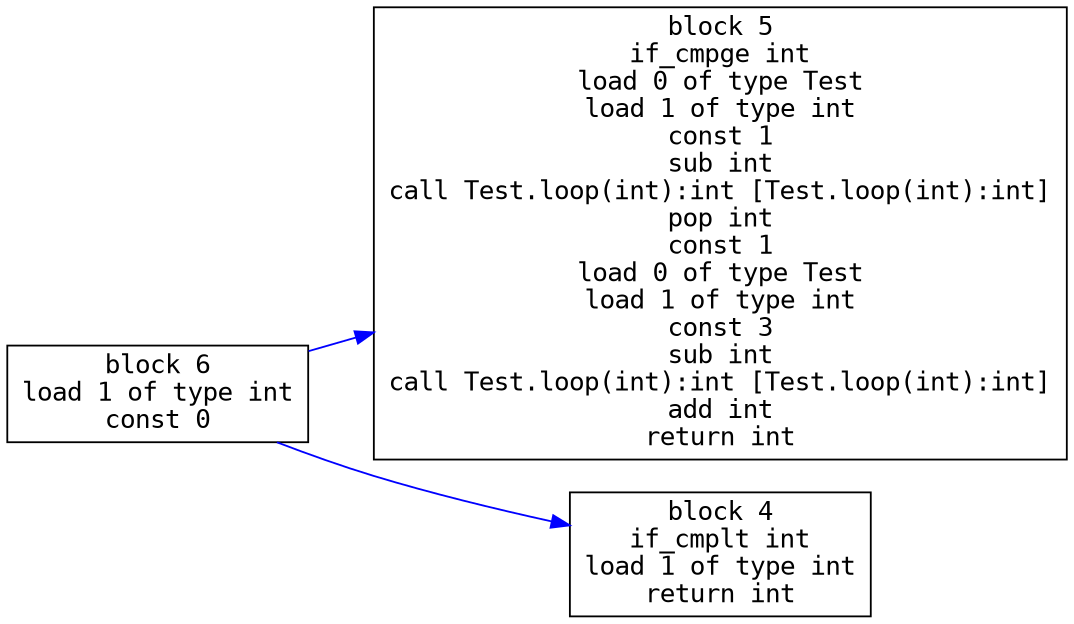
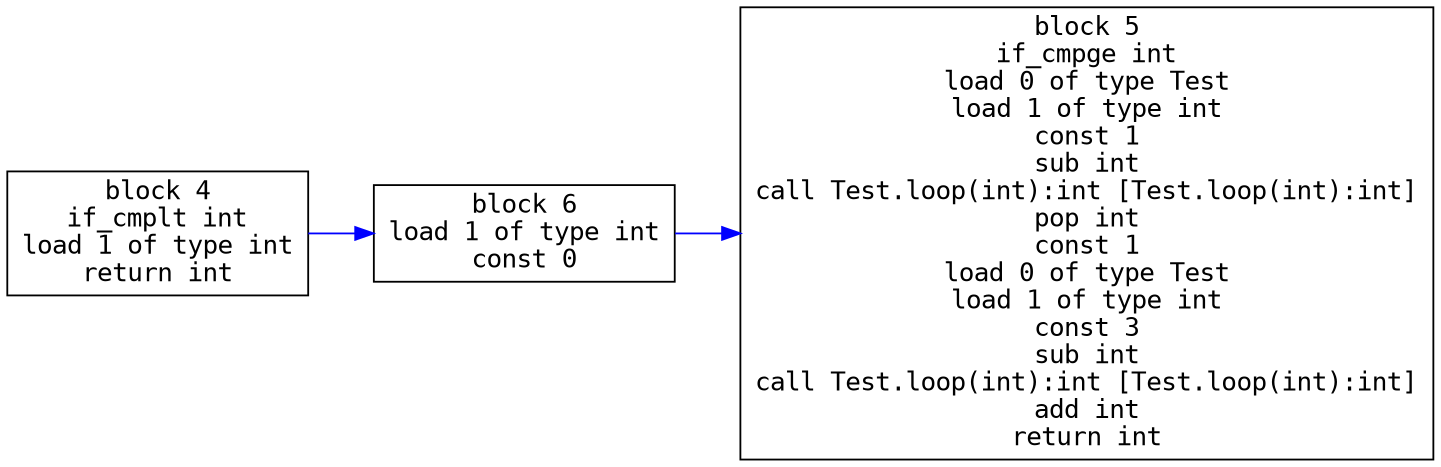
  digraph {
    rankdir=LR
    fontname="DejaVu Sans Mono"
    node [shape=box fontname="DejaVu Sans Mono"]
    edge [color=blue fontsize=8 fontname="DejaVu Sans Mono"]
    n1 [label="block 6\nload 1 of type int\nconst 0"]
    n2 [label="block 5\nif_cmpge int\nload 0 of type Test\nload 1 of type int\nconst 1\nsub int\ncall Test.loop(int):int [Test.loop(int):int]\npop int\nconst 1\nload 0 of type Test\nload 1 of type int\nconst 3\nsub int\ncall Test.loop(int):int [Test.loop(int):int]\nadd int\nreturn int"]
    n3 [label="block 4\nif_cmplt int\nload 1 of type int\nreturn int"]
    n1 -> n2
-   n1 -> n3
+   n3 -> n1
  }
